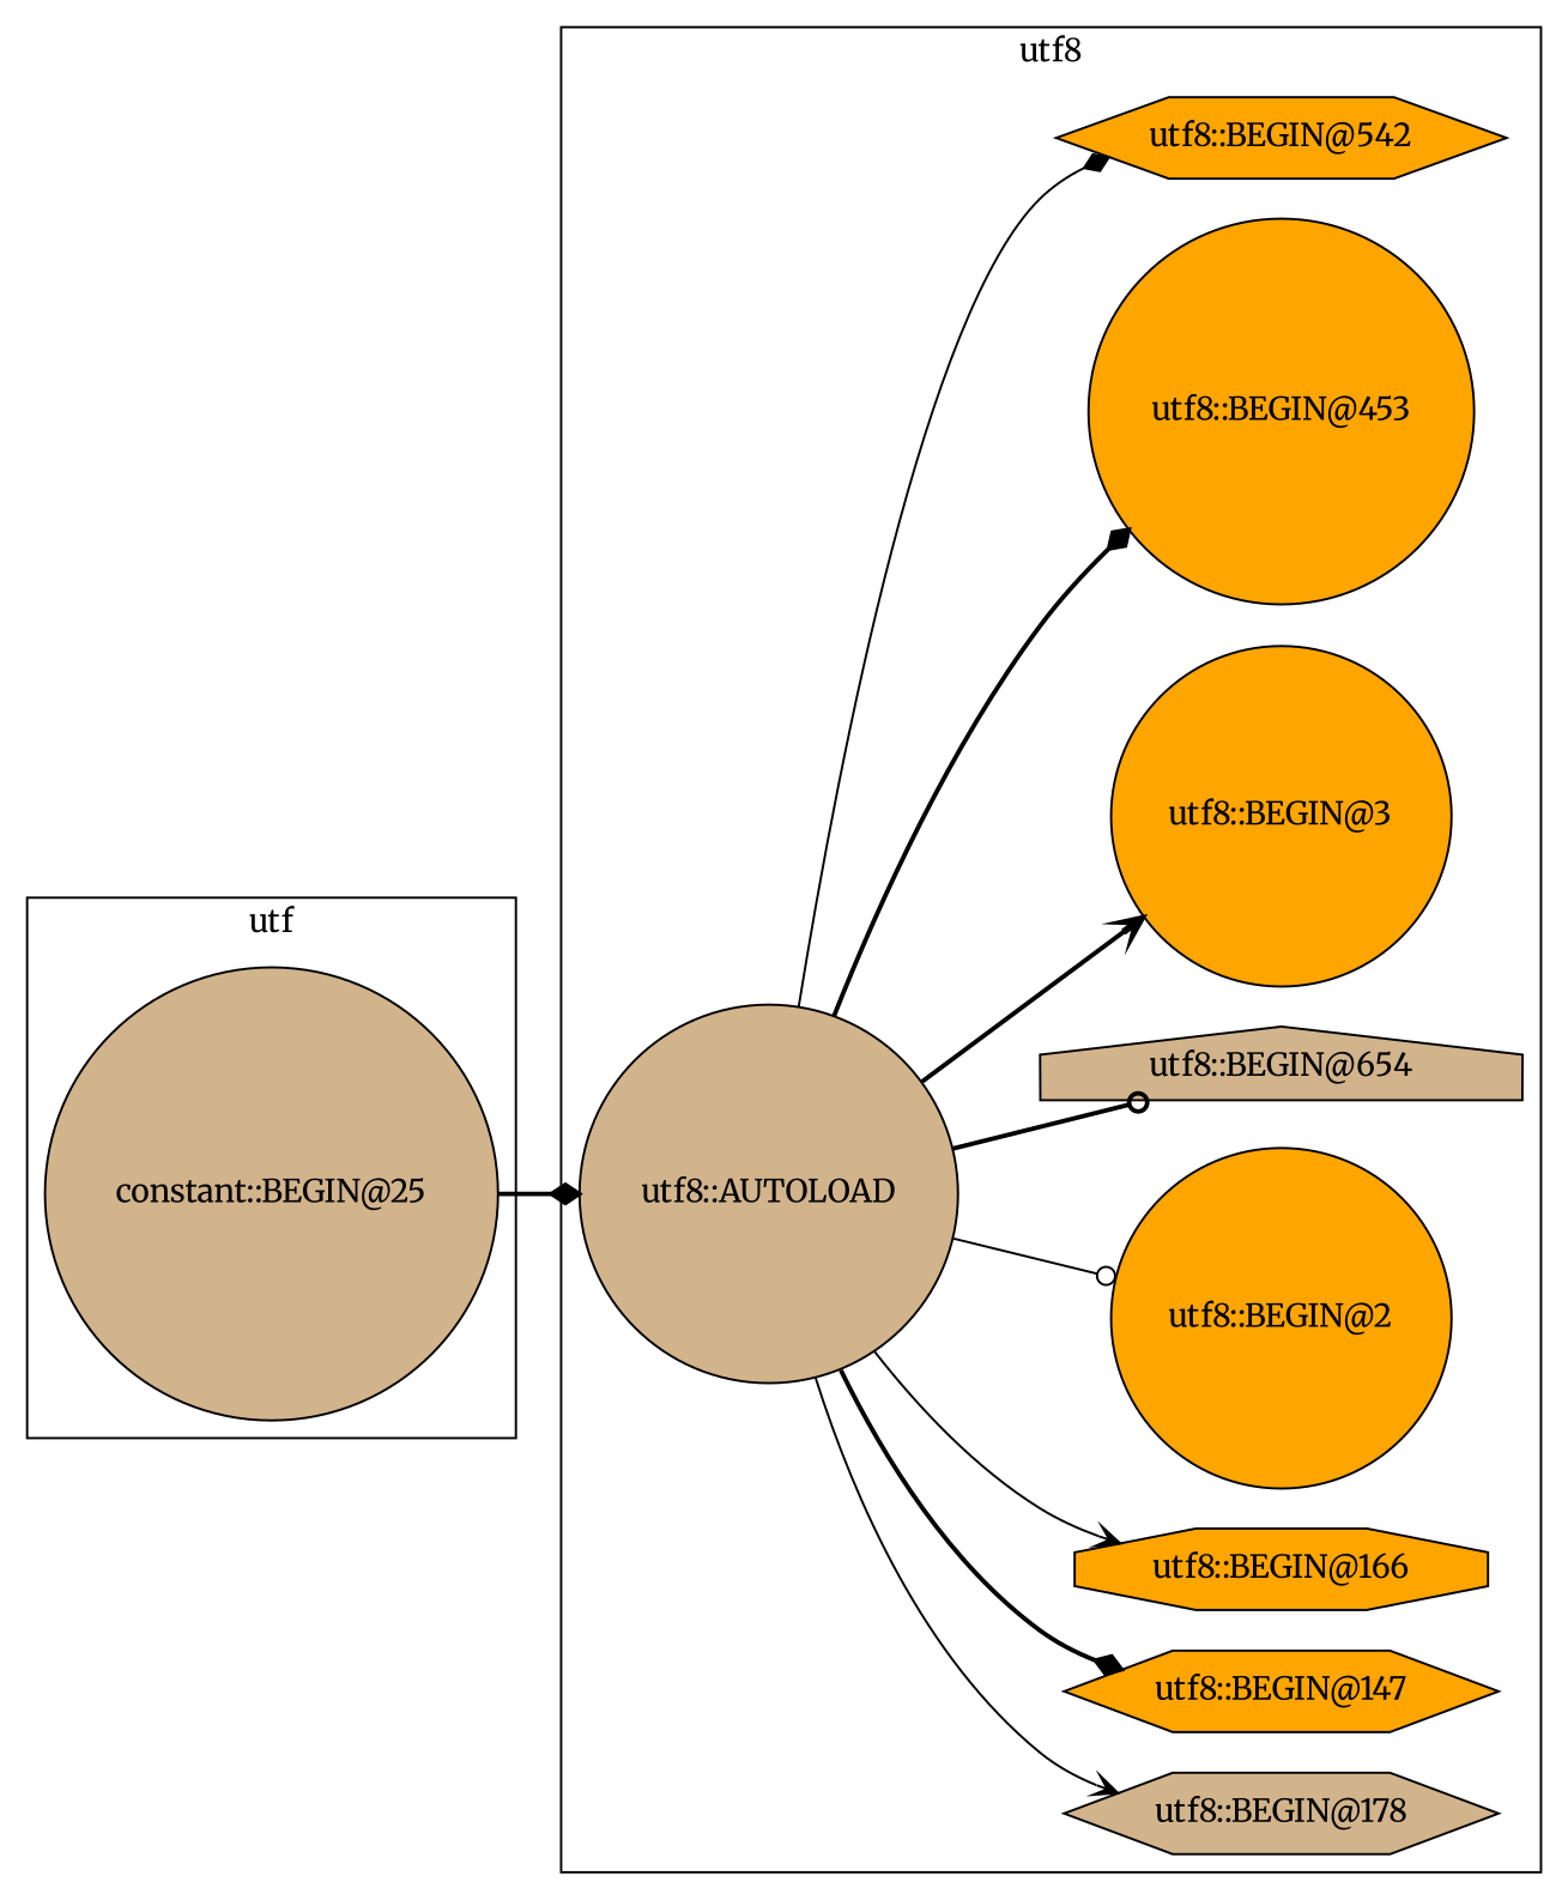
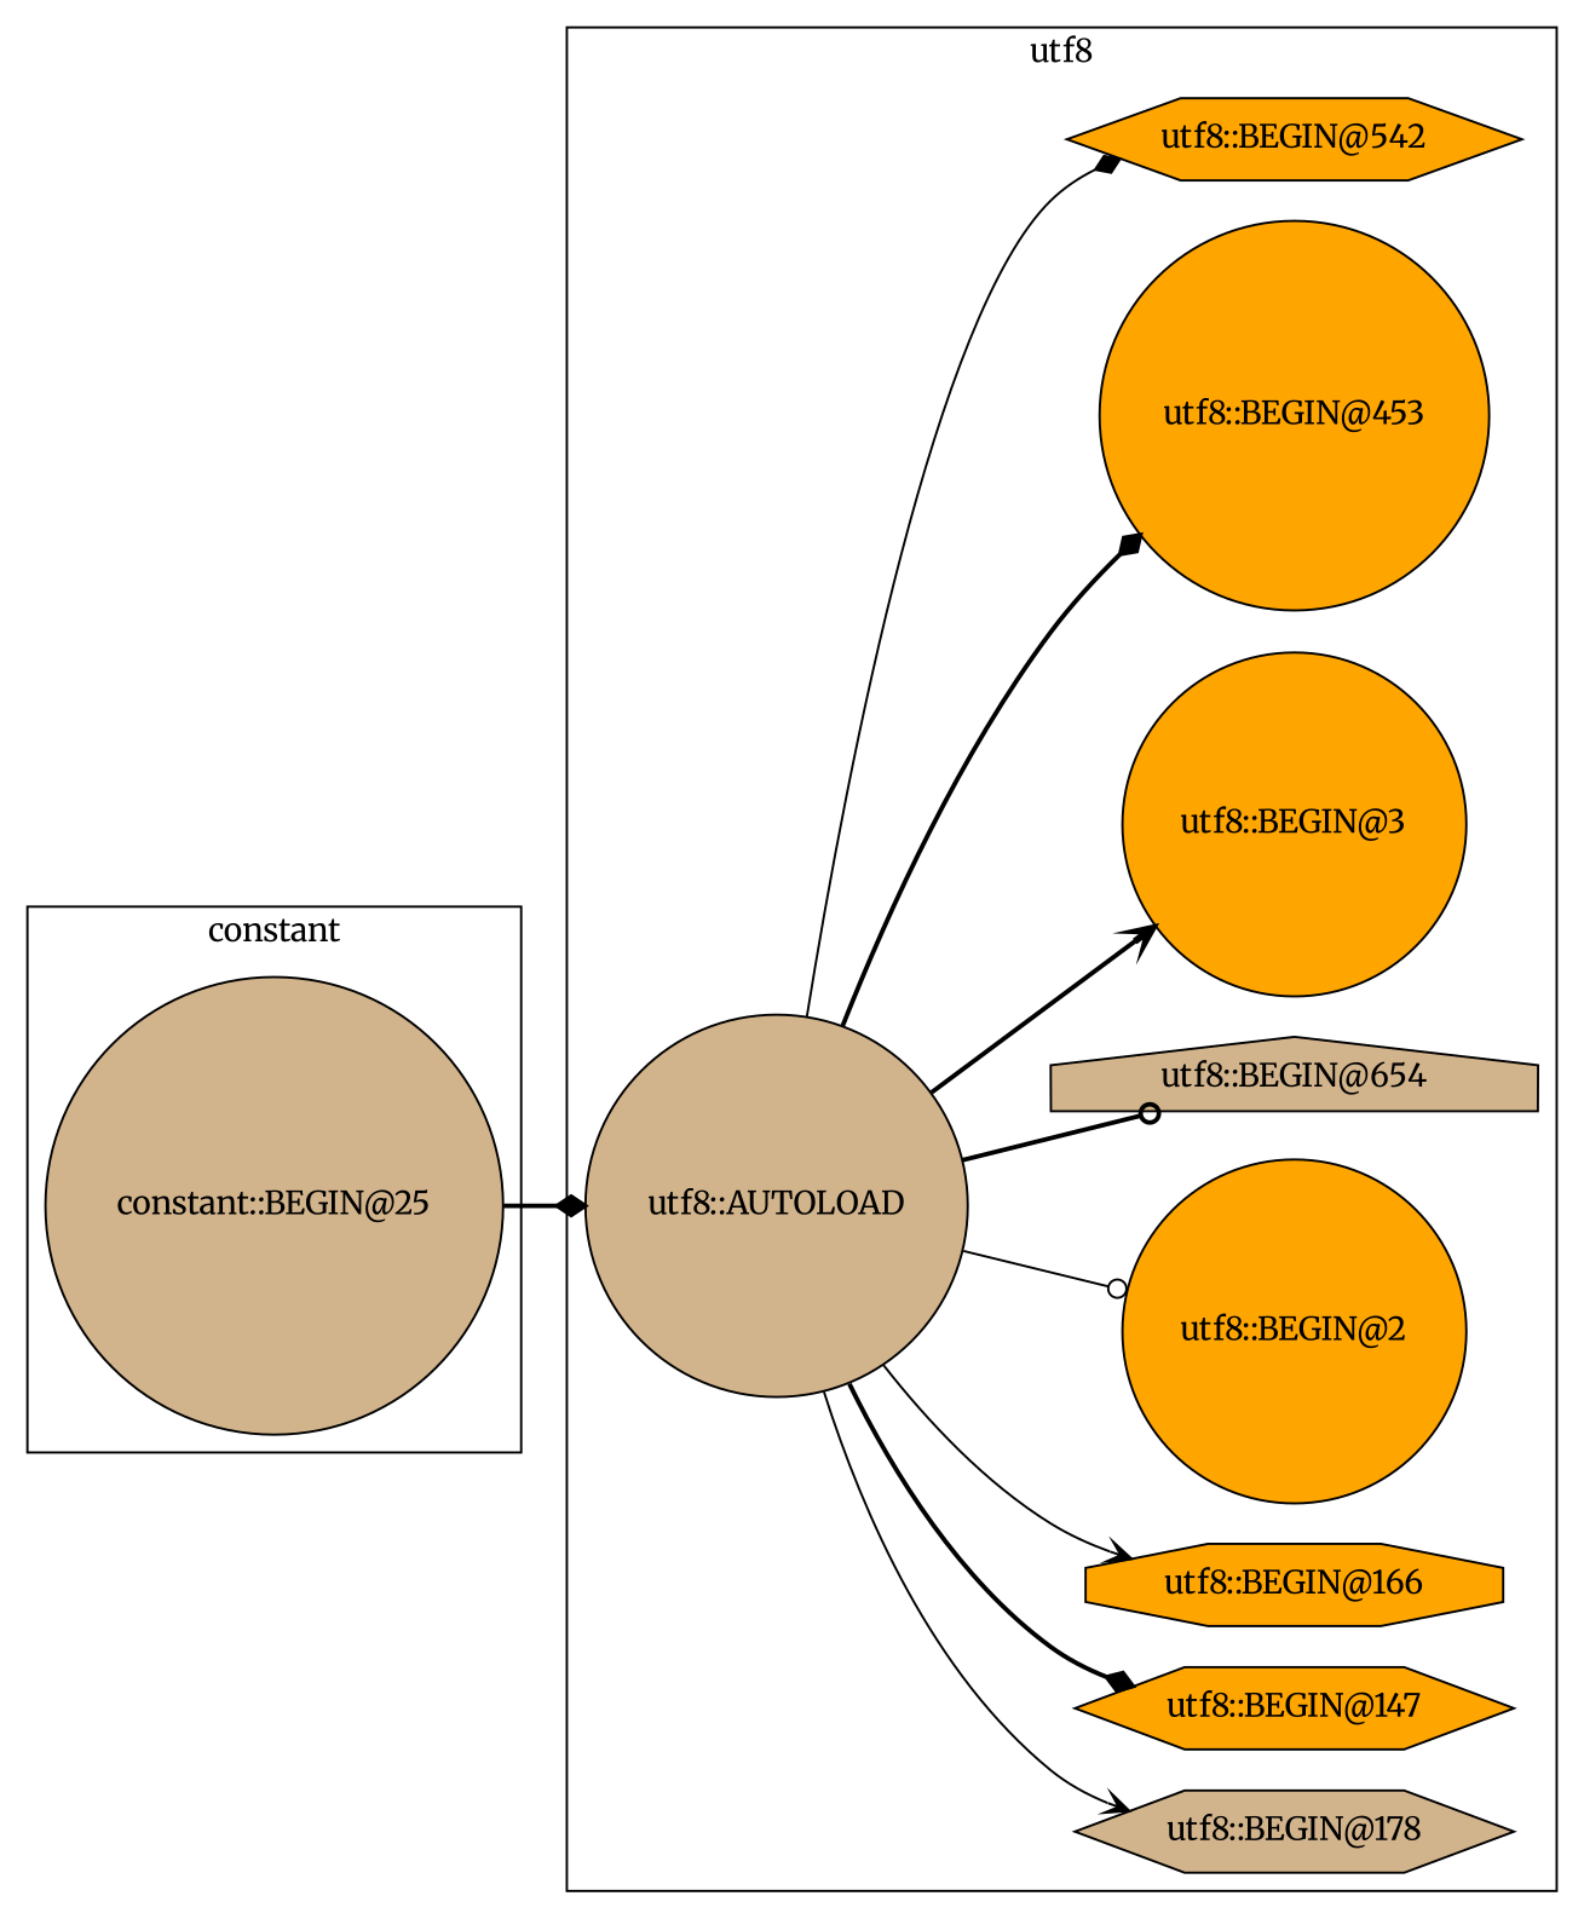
  digraph {
    fontname=Merriweather
    rankdir=LR
    node [fillcolor=orange fontname=Merriweather shape=circle style=filled]
    edge [arrowhead=diamond fontname=Merriweather style=bold]
    "utf8::BEGIN@178" [fillcolor=tan shape=hexagon]
    "utf8::BEGIN@147" [shape=hexagon]
    "utf8::BEGIN@166" [shape=octagon]
    "utf8::AUTOLOAD" [fillcolor=tan]
    "utf8::BEGIN@2"
    "utf8::BEGIN@654" [fillcolor=tan shape=house]
    "utf8::BEGIN@3"
    n8 [label="utf8::BEGIN@453"]
    "utf8::BEGIN@542" [shape=hexagon]
    "constant::BEGIN@25" [fillcolor=tan]
    subgraph cluster_1 {
      label=utf8
      "utf8::BEGIN@178"
      "utf8::BEGIN@147"
      "utf8::BEGIN@166"
      "utf8::AUTOLOAD"
      "utf8::BEGIN@2"
      "utf8::BEGIN@654"
      "utf8::BEGIN@3"
      n8
      "utf8::BEGIN@542"
    }
    subgraph cluster_2 {
-     label=utf
+     label=constant
      "constant::BEGIN@25"
    }
    "utf8::AUTOLOAD" -> "utf8::BEGIN@178" [arrowhead=vee style=solid]
    "utf8::AUTOLOAD" -> "utf8::BEGIN@147"
    "utf8::AUTOLOAD" -> "utf8::BEGIN@166" [arrowhead=vee style=solid]
    "utf8::AUTOLOAD" -> "utf8::BEGIN@2" [arrowhead=odot style=solid]
    "utf8::AUTOLOAD" -> "utf8::BEGIN@654" [arrowhead=odot]
    "utf8::AUTOLOAD" -> "utf8::BEGIN@3" [arrowhead=vee]
    "utf8::AUTOLOAD" -> n8
    "utf8::AUTOLOAD" -> "utf8::BEGIN@542" [style=solid]
    "constant::BEGIN@25" -> "utf8::AUTOLOAD"
  }
